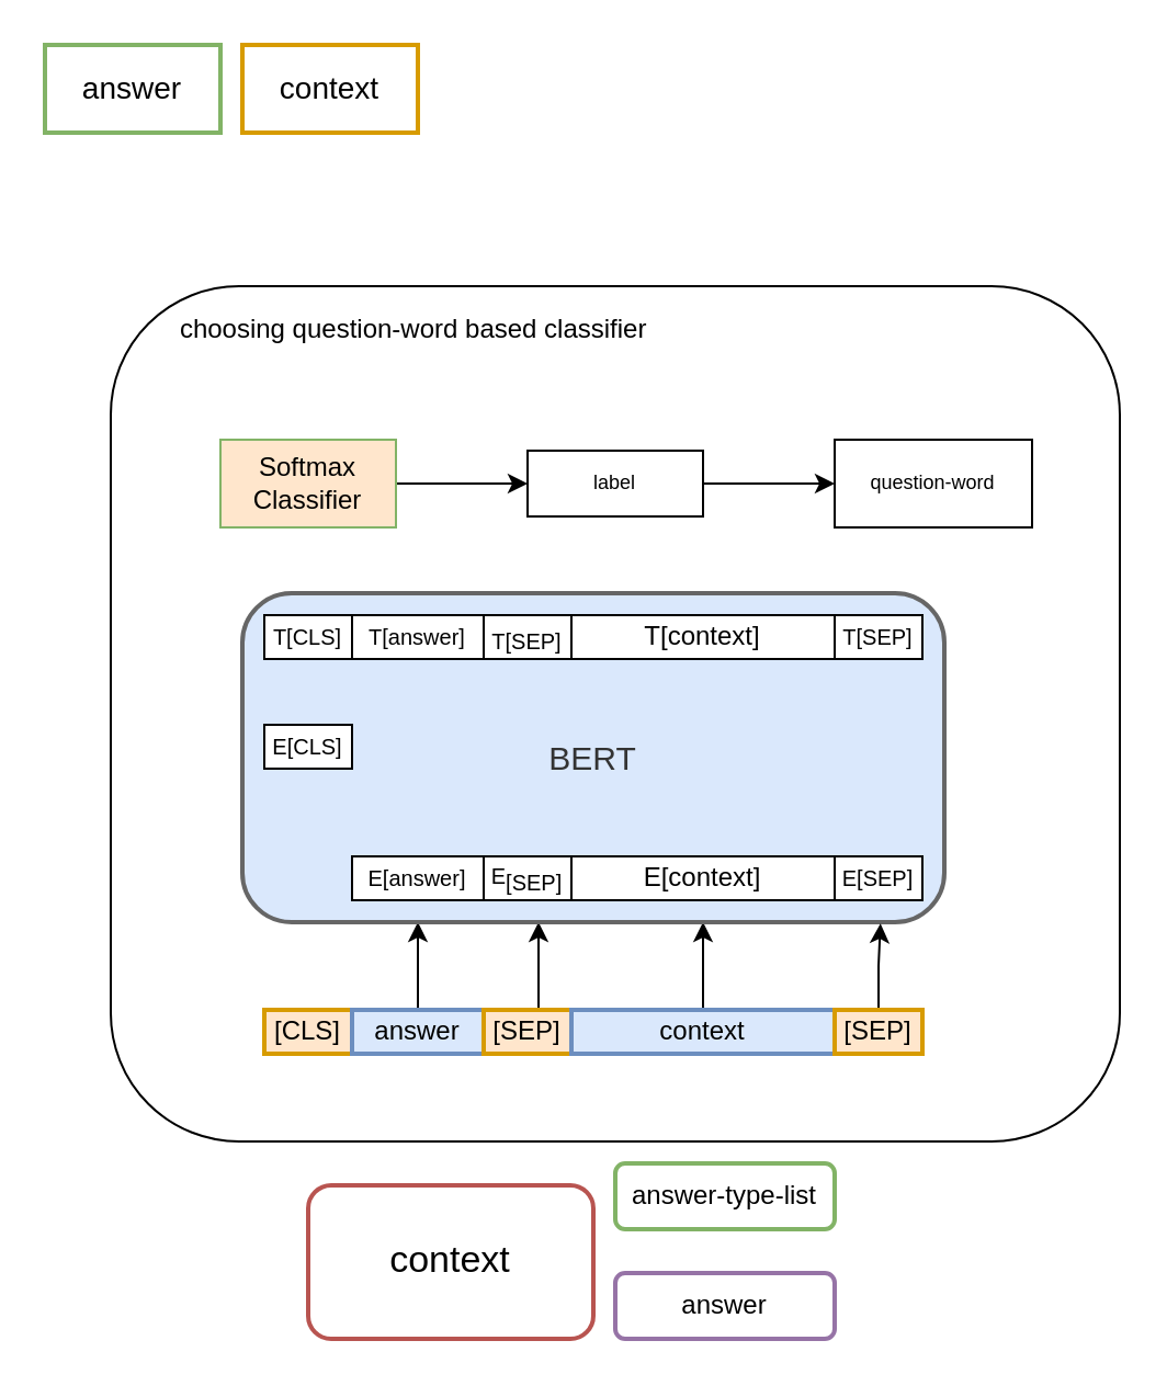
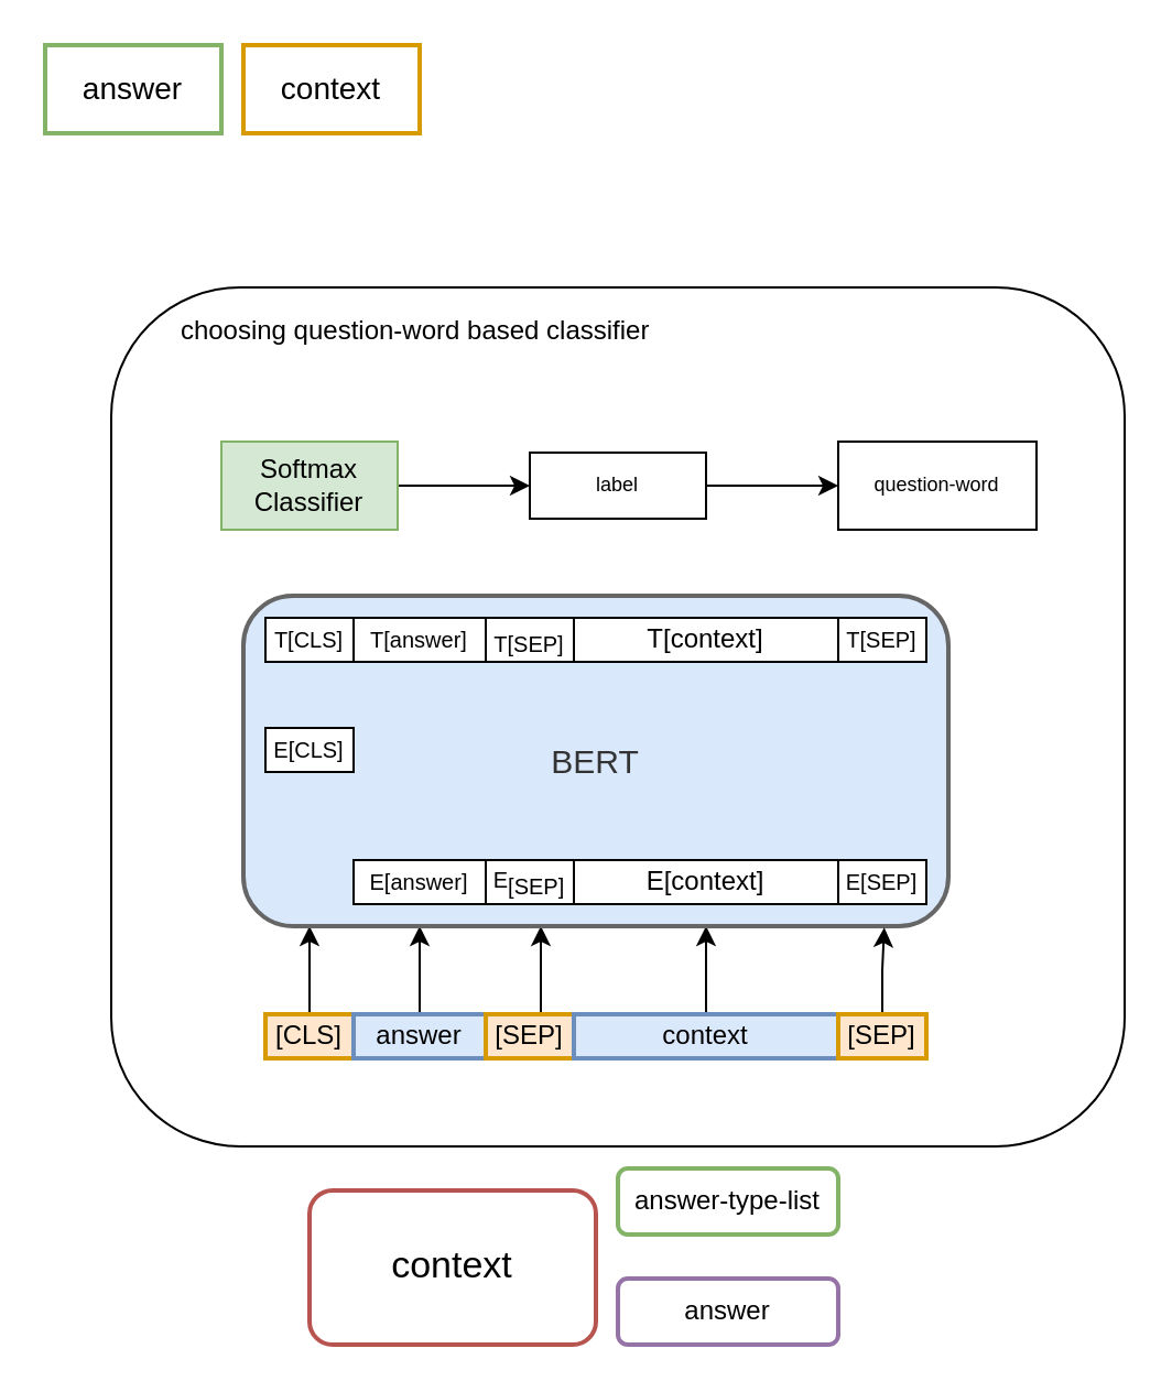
  <mxCell id="0" />
  <mxCell id="1" parent="0" />
  <mxCell id="2" value="&lt;font style=&quot;font-size: 14px&quot;&gt;context&lt;/font&gt;" style="rounded=0;whiteSpace=wrap;html=1;strokeColor=#d79b00;fillColor=none;strokeWidth=2;" vertex="1" parent="1"><mxGeometry x="110" y="20" width="80" height="40" as="geometry" /></mxCell>
  <mxCell id="3" value="&lt;font style=&quot;font-size: 14px&quot;&gt;answer&lt;/font&gt;" style="rounded=0;whiteSpace=wrap;html=1;strokeColor=#82b366;fillColor=none;strokeWidth=2;" vertex="1" parent="1"><mxGeometry x="20" y="20" width="80" height="40" as="geometry" /></mxCell>
  <mxCell id="4" value="&#10;&#10;&lt;font style=&quot;color: rgb(0, 0, 0); font-family: helvetica; font-size: 10px; font-style: normal; font-weight: 400; letter-spacing: normal; text-align: center; text-indent: 0px; text-transform: none; word-spacing: 0px; background-color: rgb(248, 249, 250);&quot;&gt;E&lt;/font&gt;&lt;sub style=&quot;color: rgb(0, 0, 0); font-family: helvetica; font-style: normal; font-weight: 400; letter-spacing: normal; text-align: center; text-indent: 0px; text-transform: none; word-spacing: 0px; background-color: rgb(248, 249, 250);&quot;&gt;[ANS]&lt;/sub&gt;&#10;&#10;" style="rounded=1;whiteSpace=wrap;html=1;strokeColor=#000000;strokeWidth=1;fillColor=none;" vertex="1" parent="1"><mxGeometry x="50" y="130" width="460" height="390" as="geometry" /></mxCell>
  <mxCell id="5" value="choosing question-word based classifier&amp;nbsp;" style="text;html=1;strokeColor=none;fillColor=none;align=center;verticalAlign=middle;whiteSpace=wrap;rounded=0;" vertex="1" parent="1"><mxGeometry x="80" y="140" width="220" height="20" as="geometry" /></mxCell>
+ <mxCell id="6" value="" style="edgeStyle=orthogonalEdgeStyle;rounded=0;orthogonalLoop=1;jettySize=auto;html=1;" edge="1" parent="1" source="7" target="14"><mxGeometry relative="1" as="geometry"><Array as="points"><mxPoint x="140" y="430" /><mxPoint x="140" y="430" /></Array></mxGeometry></mxCell>
  <mxCell id="7" value="[CLS]" style="rounded=0;whiteSpace=wrap;html=1;strokeWidth=2;strokeColor=#d79b00;fillColor=#ffe6cc;" vertex="1" parent="1"><mxGeometry x="120" y="460" width="40" height="20" as="geometry" /></mxCell>
  <mxCell id="8" value="" style="edgeStyle=orthogonalEdgeStyle;rounded=0;orthogonalLoop=1;jettySize=auto;html=1;" edge="1" parent="1" source="9" target="14"><mxGeometry relative="1" as="geometry"><Array as="points"><mxPoint x="190" y="440" /><mxPoint x="190" y="440" /></Array></mxGeometry></mxCell>
  <mxCell id="9" value="answer" style="rounded=0;whiteSpace=wrap;html=1;strokeColor=#6c8ebf;strokeWidth=2;fillColor=#dae8fc;" vertex="1" parent="1"><mxGeometry x="160" y="460" width="60" height="20" as="geometry" /></mxCell>
  <mxCell id="10" value="" style="edgeStyle=orthogonalEdgeStyle;rounded=0;orthogonalLoop=1;jettySize=auto;html=1;" edge="1" parent="1" source="11" target="14"><mxGeometry relative="1" as="geometry"><Array as="points"><mxPoint x="245" y="450" /><mxPoint x="245" y="450" /></Array></mxGeometry></mxCell>
  <mxCell id="11" value="[SEP]" style="rounded=0;whiteSpace=wrap;html=1;strokeWidth=2;strokeColor=#d79b00;fillColor=#ffe6cc;" vertex="1" parent="1"><mxGeometry x="220" y="460" width="40" height="20" as="geometry" /></mxCell>
  <mxCell id="12" value="" style="edgeStyle=orthogonalEdgeStyle;rounded=0;orthogonalLoop=1;jettySize=auto;html=1;" edge="1" parent="1" source="13" target="14"><mxGeometry relative="1" as="geometry"><Array as="points"><mxPoint x="335" y="420" /><mxPoint x="335" y="420" /></Array></mxGeometry></mxCell>
  <mxCell id="13" value="context" style="rounded=0;whiteSpace=wrap;html=1;strokeColor=#6c8ebf;strokeWidth=2;fillColor=#dae8fc;" vertex="1" parent="1"><mxGeometry x="260" y="460" width="120" height="20" as="geometry" /></mxCell>
  <mxCell id="14" value="&lt;font style=&quot;font-size: 15px&quot;&gt;BERT&lt;/font&gt;" style="rounded=1;whiteSpace=wrap;html=1;strokeColor=#666666;strokeWidth=2;fillColor=#dae8fc;fontColor=#333333;" vertex="1" parent="1"><mxGeometry x="110" y="270" width="320" height="150" as="geometry" /></mxCell>
  <mxCell id="15" value="&lt;span style=&quot;font-size: 10px&quot;&gt;E[CLS]&lt;/span&gt;" style="rounded=0;whiteSpace=wrap;html=1;strokeWidth=1;" vertex="1" parent="1"><mxGeometry x="120" y="330" width="40" height="20" as="geometry" /></mxCell>
  <mxCell id="16" value="&lt;span style=&quot;font-size: 10px&quot;&gt;E[answer]&lt;/span&gt;" style="rounded=0;whiteSpace=wrap;html=1;strokeWidth=1;fontSize=9;" vertex="1" parent="1"><mxGeometry x="160" y="390" width="60" height="20" as="geometry" /></mxCell>
  <mxCell id="17" value="&lt;font style=&quot;font-size: 10px&quot;&gt;&lt;font style=&quot;font-size: 10px&quot;&gt;E&lt;/font&gt;&lt;sub style=&quot;font-size: 10px&quot;&gt;[SEP]&lt;/sub&gt;&lt;/font&gt;" style="rounded=0;whiteSpace=wrap;html=1;strokeWidth=1;" vertex="1" parent="1"><mxGeometry x="220" y="390" width="40" height="20" as="geometry" /></mxCell>
  <mxCell id="18" value="E[context]" style="rounded=0;whiteSpace=wrap;html=1;strokeWidth=1;" vertex="1" parent="1"><mxGeometry x="260" y="390" width="120" height="20" as="geometry" /></mxCell>
  <mxCell id="19" value="" style="edgeStyle=orthogonalEdgeStyle;rounded=0;orthogonalLoop=1;jettySize=auto;html=1;fontSize=9;endSize=6;entryX=0.909;entryY=1.004;entryDx=0;entryDy=0;entryPerimeter=0;" edge="1" parent="1" source="20" target="14"><mxGeometry relative="1" as="geometry"><Array as="points" /></mxGeometry></mxCell>
  <mxCell id="20" value="[SEP]" style="rounded=0;whiteSpace=wrap;html=1;strokeWidth=2;strokeColor=#d79b00;fillColor=#ffe6cc;" vertex="1" parent="1"><mxGeometry x="380" y="460" width="40" height="20" as="geometry" /></mxCell>
  <mxCell id="21" value="&lt;span style=&quot;font-size: 10px&quot;&gt;E[SEP]&lt;/span&gt;" style="rounded=0;whiteSpace=wrap;html=1;strokeWidth=1;" vertex="1" parent="1"><mxGeometry x="380" y="390" width="40" height="20" as="geometry" /></mxCell>
  <mxCell id="22" value="&lt;span style=&quot;font-size: 10px&quot;&gt;T[CLS]&lt;/span&gt;" style="rounded=0;whiteSpace=wrap;html=1;strokeWidth=1;" vertex="1" parent="1"><mxGeometry x="120" y="280" width="40" height="20" as="geometry" /></mxCell>
  <mxCell id="23" value="&lt;span style=&quot;font-size: 10px&quot;&gt;T[answer]&lt;/span&gt;" style="rounded=0;whiteSpace=wrap;html=1;strokeWidth=1;fontSize=9;" vertex="1" parent="1"><mxGeometry x="160" y="280" width="60" height="20" as="geometry" /></mxCell>
  <mxCell id="24" value="&lt;font style=&quot;font-size: 10px&quot;&gt;&lt;sub style=&quot;font-size: 10px&quot;&gt;T[SEP]&lt;/sub&gt;&lt;/font&gt;" style="rounded=0;whiteSpace=wrap;html=1;strokeWidth=1;" vertex="1" parent="1"><mxGeometry x="220" y="280" width="40" height="20" as="geometry" /></mxCell>
  <mxCell id="25" value="T[context]" style="rounded=0;whiteSpace=wrap;html=1;strokeWidth=1;" vertex="1" parent="1"><mxGeometry x="260" y="280" width="120" height="20" as="geometry" /></mxCell>
  <mxCell id="26" value="&lt;span style=&quot;font-size: 10px&quot;&gt;T[SEP]&lt;/span&gt;" style="rounded=0;whiteSpace=wrap;html=1;strokeWidth=1;" vertex="1" parent="1"><mxGeometry x="380" y="280" width="40" height="20" as="geometry" /></mxCell>
  <mxCell id="27" value="" style="edgeStyle=orthogonalEdgeStyle;rounded=0;orthogonalLoop=1;jettySize=auto;html=1;fontSize=9;endSize=6;" edge="1" parent="1" source="28" target="30"><mxGeometry relative="1" as="geometry" /></mxCell>
- <mxCell id="28" value="Softmax&lt;br&gt;Classifier" style="whiteSpace=wrap;html=1;rounded=0;strokeWidth=1;fillColor=#ffe6cc;strokeColor=#82b366;" vertex="1" parent="1"><mxGeometry x="100" y="200" width="80" height="40" as="geometry" /></mxCell>
+ <mxCell id="28" value="Softmax&lt;br&gt;Classifier" style="whiteSpace=wrap;html=1;rounded=0;strokeWidth=1;fillColor=#d5e8d4;strokeColor=#82b366;" vertex="1" parent="1"><mxGeometry x="100" y="200" width="80" height="40" as="geometry" /></mxCell>
  <mxCell id="29" value="" style="edgeStyle=orthogonalEdgeStyle;rounded=0;orthogonalLoop=1;jettySize=auto;html=1;fontSize=9;endSize=6;" edge="1" parent="1" source="30" target="31"><mxGeometry relative="1" as="geometry" /></mxCell>
  <mxCell id="30" value="label" style="rounded=0;whiteSpace=wrap;html=1;fontSize=9;strokeWidth=1;" vertex="1" parent="1"><mxGeometry x="240" y="205" width="80" height="30" as="geometry" /></mxCell>
  <mxCell id="31" value="question-word" style="whiteSpace=wrap;html=1;rounded=0;fontSize=9;strokeWidth=1;" vertex="1" parent="1"><mxGeometry x="380" y="200" width="90" height="40" as="geometry" /></mxCell>
  <mxCell id="32" value="answer" style="rounded=1;whiteSpace=wrap;html=1;strokeColor=#9673a6;strokeWidth=2;fillColor=none;" vertex="1" parent="1"><mxGeometry x="280" y="580" width="100" height="30" as="geometry" /></mxCell>
  <mxCell id="33" value="&lt;font style=&quot;font-size: 17px&quot;&gt;context&lt;/font&gt;" style="rounded=1;whiteSpace=wrap;html=1;strokeColor=#b85450;strokeWidth=2;fillColor=none;" vertex="1" parent="1"><mxGeometry x="140" y="540" width="130" height="70" as="geometry" /></mxCell>
  <mxCell id="34" value="answer-type-list" style="rounded=1;whiteSpace=wrap;html=1;strokeColor=#82b366;strokeWidth=2;fillColor=none;" vertex="1" parent="1"><mxGeometry x="280" y="530" width="100" height="30" as="geometry" /></mxCell>
